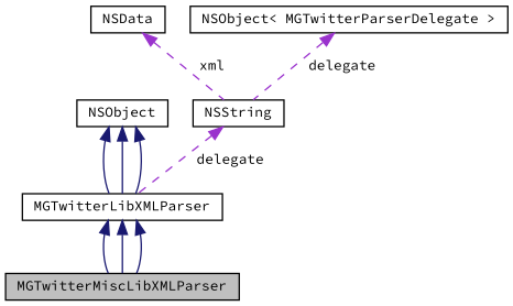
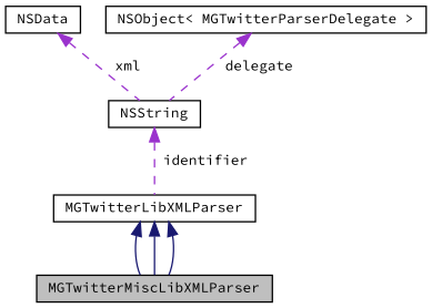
  digraph {
    fontname="Source Code Pro"
    node [color=black fillcolor=white fontname="Source Code Pro" fontsize=10 shape=record style=filled]
    edge [color=midnightblue dir=back fontname="Source Code Pro" fontsize=10 labelfontname=Helvetica labelfontsize=10 style=solid]
    n1 [fillcolor=grey75 fontcolor=black height=0.2 label=MGTwitterMiscLibXMLParser width=0.4]
    n2 [height=0.2 label=MGTwitterLibXMLParser width=0.4]
-   n3 [height=0.2 label=NSObject width=0.4]
    n4 [height=0.2 label=NSString width=0.4]
    n5 [height=0.2 label=NSData width=0.4]
    n6 [height=0.2 label="NSObject\< MGTwitterParserDelegate \>" width=0.4]
    n2 -> n1
    n2 -> n1
    n2 -> n1
-   n3 -> n2
-   n3 -> n2
-   n3 -> n2
-   n4 -> n2 [color=darkorchid3 label=" delegate" style=dashed]
+   n4 -> n2 [color=darkorchid3 label=" identifier" style=dashed]
    n5 -> n4 [color=darkorchid3 label=" xml" style=dashed]
    n6 -> n4 [color=darkorchid3 label=" delegate" style=dashed]
  }
